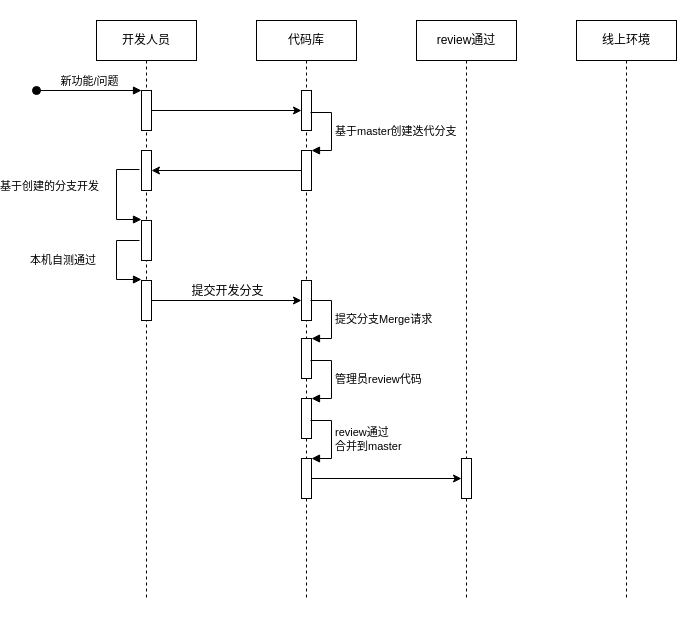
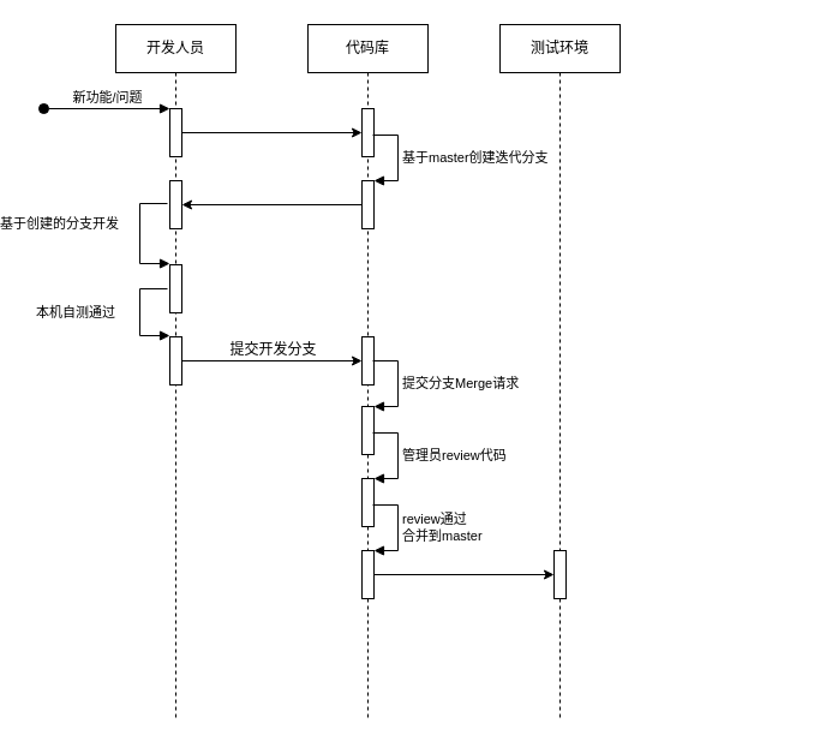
  <mxCell id="0" />
  <mxCell id="1" parent="0" />
  <mxCell id="2" value="开发人员" style="shape=umlLifeline;perimeter=lifelinePerimeter;whiteSpace=wrap;html=1;container=1;collapsible=0;recursiveResize=0;outlineConnect=0;" vertex="1" parent="1"><mxGeometry x="20" y="20" width="100" height="580" as="geometry" /></mxCell>
  <mxCell id="3" value="" style="html=1;points=[];perimeter=orthogonalPerimeter;" vertex="1" parent="2"><mxGeometry x="45" y="70" width="10" height="40" as="geometry" /></mxCell>
  <mxCell id="4" value="新功能/问题" style="html=1;verticalAlign=bottom;startArrow=oval;endArrow=block;startSize=8;" edge="1" target="3" parent="2"><mxGeometry relative="1" as="geometry"><mxPoint x="-60" y="70" as="sourcePoint" /></mxGeometry></mxCell>
  <mxCell id="5" value="" style="html=1;points=[];perimeter=orthogonalPerimeter;" vertex="1" parent="2"><mxGeometry x="45" y="130" width="10" height="40" as="geometry" /></mxCell>
  <mxCell id="6" value="" style="html=1;points=[];perimeter=orthogonalPerimeter;" vertex="1" parent="2"><mxGeometry x="45" y="200" width="10" height="40" as="geometry" /></mxCell>
  <mxCell id="7" value="基于创建的分支开发" style="edgeStyle=orthogonalEdgeStyle;html=1;align=left;spacingLeft=2;endArrow=block;rounded=0;entryX=0;entryY=-0.025;exitX=-0.2;exitY=0.475;exitDx=0;exitDy=0;exitPerimeter=0;entryDx=0;entryDy=0;entryPerimeter=0;" edge="1" target="6" parent="2" source="5"><mxGeometry x="-0.359" y="120" relative="1" as="geometry"><mxPoint x="50" y="190" as="sourcePoint" /><Array as="points"><mxPoint x="20" y="149" /><mxPoint x="20" y="199" /></Array><mxPoint x="-240" y="9" as="offset" /></mxGeometry></mxCell>
  <mxCell id="8" value="" style="html=1;points=[];perimeter=orthogonalPerimeter;" vertex="1" parent="2"><mxGeometry x="45" y="260" width="10" height="40" as="geometry" /></mxCell>
  <mxCell id="9" value="本机自测通过" style="edgeStyle=orthogonalEdgeStyle;html=1;align=left;spacingLeft=2;endArrow=block;rounded=0;entryX=0;entryY=-0.025;exitX=-0.2;exitY=0.475;exitDx=0;exitDy=0;exitPerimeter=0;entryDx=0;entryDy=0;entryPerimeter=0;" edge="1" parent="2" target="8"><mxGeometry x="0.425" y="92" relative="1" as="geometry"><mxPoint x="43" y="220" as="sourcePoint" /><Array as="points"><mxPoint x="20" y="220" /><mxPoint x="20" y="259" /></Array><mxPoint x="-90" y="73" as="offset" /></mxGeometry></mxCell>
  <mxCell id="10" value="代码库" style="shape=umlLifeline;perimeter=lifelinePerimeter;whiteSpace=wrap;html=1;container=1;collapsible=0;recursiveResize=0;outlineConnect=0;" vertex="1" parent="1"><mxGeometry x="180" y="20" width="100" height="580" as="geometry" /></mxCell>
  <mxCell id="11" value="" style="html=1;points=[];perimeter=orthogonalPerimeter;" vertex="1" parent="10"><mxGeometry x="45" y="70" width="10" height="40" as="geometry" /></mxCell>
  <mxCell id="12" value="" style="html=1;points=[];perimeter=orthogonalPerimeter;" vertex="1" parent="10"><mxGeometry x="45" y="130" width="10" height="40" as="geometry" /></mxCell>
  <mxCell id="13" value="基于master创建迭代分支" style="edgeStyle=orthogonalEdgeStyle;html=1;align=left;spacingLeft=2;endArrow=block;rounded=0;entryX=1;entryY=0;exitX=0.9;exitY=0.55;exitDx=0;exitDy=0;exitPerimeter=0;" edge="1" target="12" parent="10" source="11"><mxGeometry relative="1" as="geometry"><mxPoint x="50" y="110" as="sourcePoint" /><Array as="points"><mxPoint x="75" y="92" /><mxPoint x="75" y="130" /></Array></mxGeometry></mxCell>
  <mxCell id="14" value="" style="html=1;points=[];perimeter=orthogonalPerimeter;" vertex="1" parent="10"><mxGeometry x="45" y="260" width="10" height="40" as="geometry" /></mxCell>
  <mxCell id="15" value="" style="html=1;points=[];perimeter=orthogonalPerimeter;" vertex="1" parent="10"><mxGeometry x="45" y="318" width="10" height="40" as="geometry" /></mxCell>
  <mxCell id="16" value="提交分支Merge请求" style="edgeStyle=orthogonalEdgeStyle;html=1;align=left;spacingLeft=2;endArrow=block;rounded=0;entryX=1;entryY=0;exitX=0.9;exitY=0.55;exitDx=0;exitDy=0;exitPerimeter=0;" edge="1" parent="10" target="15"><mxGeometry relative="1" as="geometry"><mxPoint x="54" y="280" as="sourcePoint" /><Array as="points"><mxPoint x="75" y="280" /><mxPoint x="75" y="318" /></Array></mxGeometry></mxCell>
  <mxCell id="17" value="" style="html=1;points=[];perimeter=orthogonalPerimeter;" vertex="1" parent="10"><mxGeometry x="45" y="378" width="10" height="40" as="geometry" /></mxCell>
  <mxCell id="18" value="管理员review代码" style="edgeStyle=orthogonalEdgeStyle;html=1;align=left;spacingLeft=2;endArrow=block;rounded=0;entryX=1;entryY=0;exitX=0.9;exitY=0.55;exitDx=0;exitDy=0;exitPerimeter=0;" edge="1" parent="10" target="17"><mxGeometry relative="1" as="geometry"><mxPoint x="54" y="340" as="sourcePoint" /><Array as="points"><mxPoint x="75" y="340" /><mxPoint x="75" y="378" /></Array></mxGeometry></mxCell>
  <mxCell id="19" value="" style="html=1;points=[];perimeter=orthogonalPerimeter;" vertex="1" parent="10"><mxGeometry x="45" y="438" width="10" height="40" as="geometry" /></mxCell>
  <mxCell id="20" value="review通过&lt;br&gt;合并到master" style="edgeStyle=orthogonalEdgeStyle;html=1;align=left;spacingLeft=2;endArrow=block;rounded=0;entryX=1;entryY=0;exitX=0.9;exitY=0.55;exitDx=0;exitDy=0;exitPerimeter=0;" edge="1" parent="10" target="19"><mxGeometry relative="1" as="geometry"><mxPoint x="54" y="400" as="sourcePoint" /><Array as="points"><mxPoint x="75" y="400" /><mxPoint x="75" y="438" /></Array></mxGeometry></mxCell>
- <mxCell id="21" value="review通过" style="shape=umlLifeline;perimeter=lifelinePerimeter;whiteSpace=wrap;html=1;container=1;collapsible=0;recursiveResize=0;outlineConnect=0;" vertex="1" parent="1"><mxGeometry x="340" y="20" width="100" height="580" as="geometry" /></mxCell>
+ <mxCell id="21" value="测试环境" style="shape=umlLifeline;perimeter=lifelinePerimeter;whiteSpace=wrap;html=1;container=1;collapsible=0;recursiveResize=0;outlineConnect=0;" vertex="1" parent="1"><mxGeometry x="340" y="20" width="100" height="580" as="geometry" /></mxCell>
  <mxCell id="22" value="" style="html=1;points=[];perimeter=orthogonalPerimeter;" vertex="1" parent="21"><mxGeometry x="45" y="438" width="10" height="40" as="geometry" /></mxCell>
- <mxCell id="23" value="线上环境" style="shape=umlLifeline;perimeter=lifelinePerimeter;whiteSpace=wrap;html=1;container=1;collapsible=0;recursiveResize=0;outlineConnect=0;" vertex="1" parent="1"><mxGeometry x="500" y="20" width="100" height="580" as="geometry" /></mxCell>
  <mxCell id="24" value="" style="edgeStyle=orthogonalEdgeStyle;rounded=0;orthogonalLoop=1;jettySize=auto;html=1;" edge="1" parent="1" source="3" target="11"><mxGeometry relative="1" as="geometry" /></mxCell>
  <mxCell id="25" value="" style="edgeStyle=orthogonalEdgeStyle;rounded=0;orthogonalLoop=1;jettySize=auto;html=1;" edge="1" parent="1" source="12" target="5"><mxGeometry relative="1" as="geometry" /></mxCell>
  <mxCell id="26" value="" style="edgeStyle=orthogonalEdgeStyle;rounded=0;orthogonalLoop=1;jettySize=auto;html=1;" edge="1" parent="1" source="8" target="14"><mxGeometry relative="1" as="geometry" /></mxCell>
  <mxCell id="27" value="提交开发分支" style="text;html=1;align=center;verticalAlign=middle;resizable=0;points=[];" vertex="1" connectable="0" parent="26"><mxGeometry x="-0.16" y="3" relative="1" as="geometry"><mxPoint x="12" y="-7" as="offset" /></mxGeometry></mxCell>
  <mxCell id="28" value="" style="edgeStyle=orthogonalEdgeStyle;rounded=0;orthogonalLoop=1;jettySize=auto;html=1;" edge="1" parent="1" source="19" target="22"><mxGeometry relative="1" as="geometry" /></mxCell>
